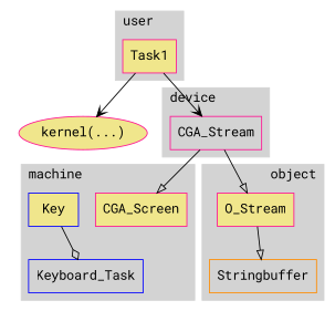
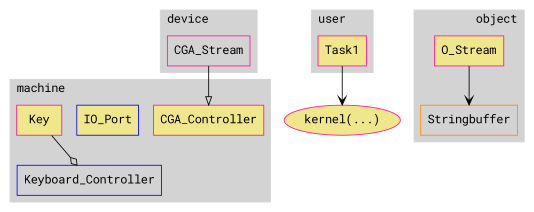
  digraph {
    fontname="Roboto Mono"
    node [color=deeppink fillcolor=khaki fontname="Roboto Mono" shape=box style="solid,filled"]
    edge [arrowhead=empty fontname="Roboto Mono"]
-   n1 [label=CGA_Screen]
-   n3 [color=blue fillcolor=lightgrey label=Keyboard_Task]
-   n4 [color=blue label=Key]
+   n1 [label=CGA_Controller]
+   n2 [color=blue label=IO_Port]
+   n3 [color=blue fillcolor=lightgrey label=Keyboard_Controller]
+   n4 [label=Key]
    n5 [label="kernel(...)" shape=oval]
    n6 [fillcolor=lightgrey label=CGA_Stream]
    n7 [label=O_Stream]
    n8 [color=darkorange fillcolor=lightgrey label=Stringbuffer]
    n9 [label=Task1]
    subgraph cluster_1 {
      color=lightgray
      label=machine
      labeljust=l
      style=filled
      n1
+     n2
      n3
      n4
    }
    subgraph cluster_2 {
      color=none
      labeljust=l
      style=filled
      n5
    }
    subgraph cluster_3 {
      color=lightgray
      label=device
      labeljust=l
      style=filled
      n6
    }
    subgraph cluster_4 {
      color=lightgray
      label=object
      labeljust=r
      style=filled
      n7
      n8
    }
    subgraph cluster_5 {
      color=lightgray
      label=user
      labeljust=l
      style=filled
      n9
    }
    n4 -> n3 [arrowhead=ediamond]
    n6 -> n1
-   n6 -> n7
-   n7 -> n8
+   n7 -> n8 [arrowhead=open]
    n9 -> n5 [arrowhead=open]
-   n9 -> n6 [arrowhead=open]
  }
